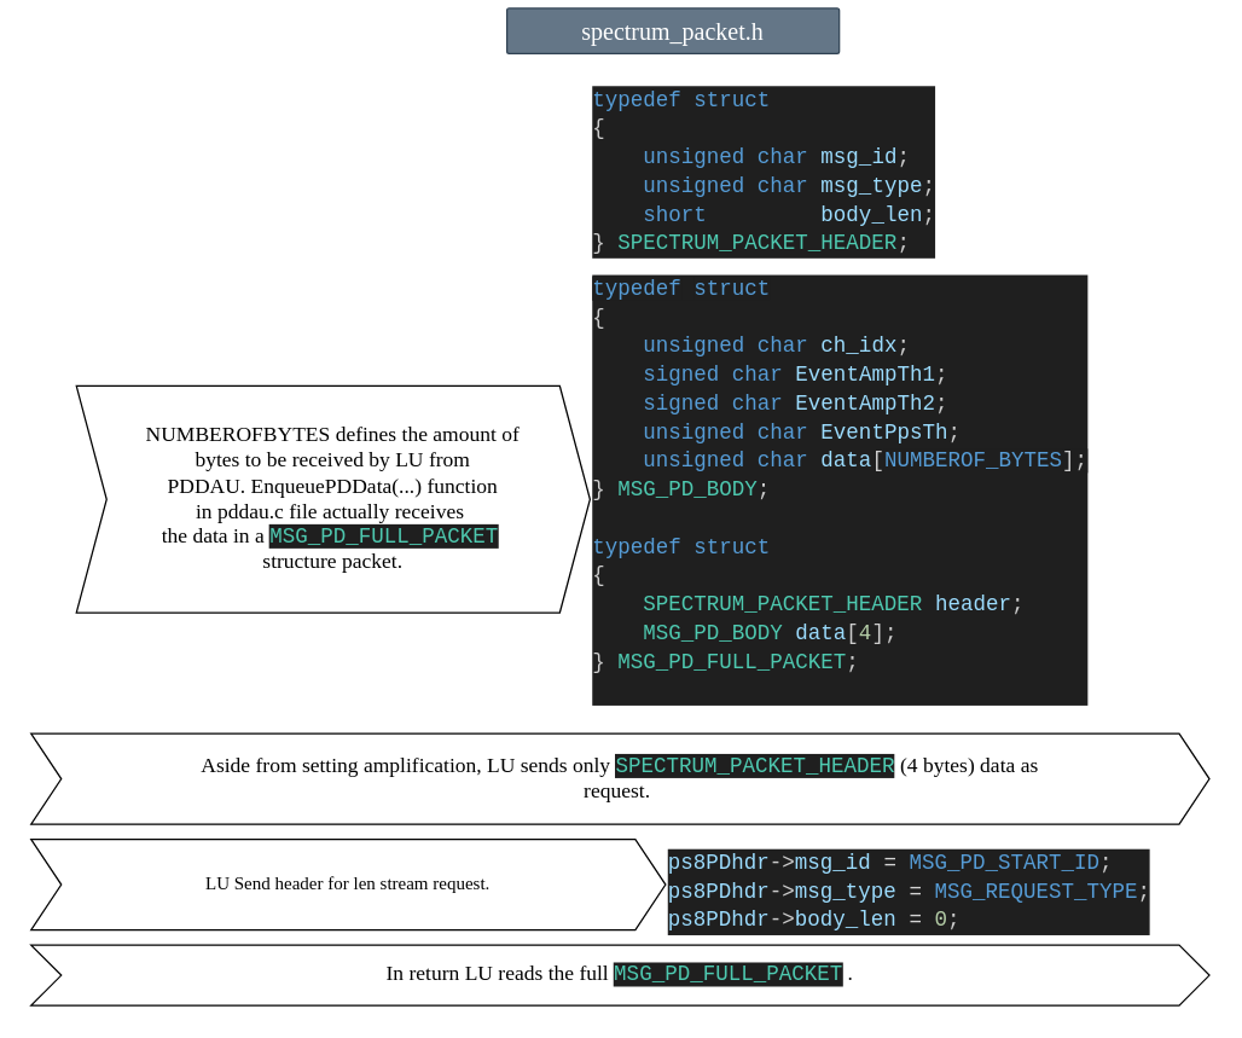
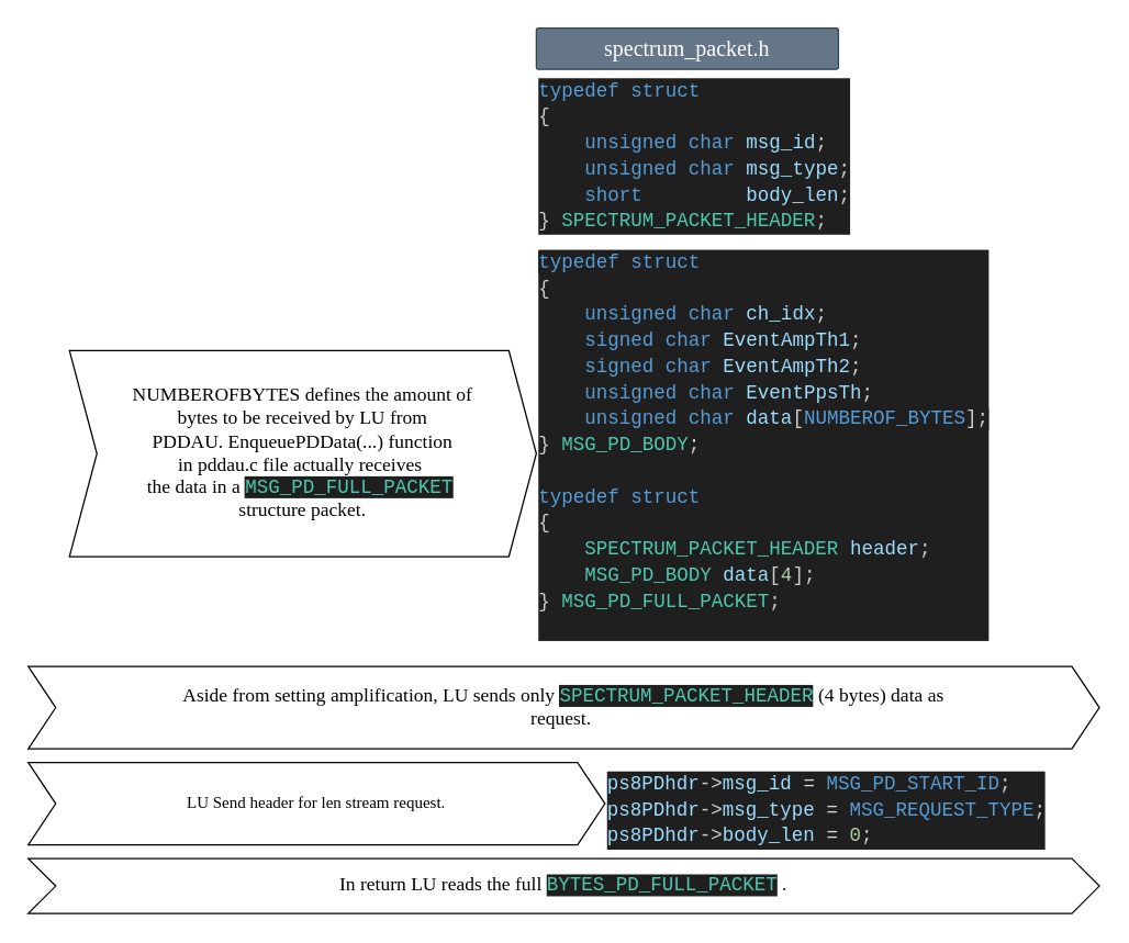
  <mxCell id="0" />
  <mxCell id="1" parent="0" />
- <mxCell id="2" value="&lt;font face=&quot;Comic Sans MS&quot; style=&quot;font-size: 16px;&quot;&gt;spectrum_packet.h&lt;/font&gt;" style="rounded=1;whiteSpace=wrap;html=1;arcSize=5;fillColor=#647687;fontColor=#ffffff;strokeColor=#314354;" vertex="1" parent="1"><mxGeometry x="335" y="5" width="220" height="30" as="geometry" /></mxCell>
+ <mxCell id="2" value="&lt;font face=&quot;Comic Sans MS&quot; style=&quot;font-size: 16px;&quot;&gt;spectrum_packet.h&lt;/font&gt;" style="rounded=1;whiteSpace=wrap;html=1;arcSize=5;fillColor=#647687;fontColor=#ffffff;strokeColor=#314354;" vertex="1" parent="1"><mxGeometry x="390" y="20" width="220" height="30" as="geometry" /></mxCell>
  <mxCell id="3" value="&lt;div style=&quot;color: rgb(204, 204, 204); background-color: rgb(31, 31, 31); font-family: Consolas, &amp;quot;Courier New&amp;quot;, monospace; font-weight: normal; font-size: 14px; line-height: 19px; white-space: pre;&quot;&gt;&lt;div&gt;&lt;span style=&quot;background-color: light-dark(rgb(31, 31, 31), rgb(31, 31, 31)); color: rgb(86, 156, 214);&quot;&gt;typedef&lt;/span&gt;&lt;span style=&quot;background-color: light-dark(rgb(31, 31, 31), rgb(31, 31, 31)); color: rgb(204, 204, 204);&quot;&gt; &lt;/span&gt;&lt;span style=&quot;background-color: light-dark(rgb(31, 31, 31), rgb(31, 31, 31)); color: rgb(86, 156, 214);&quot;&gt;struct&lt;/span&gt;&lt;br&gt;&lt;/div&gt;&lt;div&gt;&lt;span style=&quot;color: rgb(204, 204, 204);&quot;&gt;{&lt;/span&gt;&lt;/div&gt;&lt;div&gt;&lt;span style=&quot;color: rgb(204, 204, 204);&quot;&gt;&amp;nbsp; &amp;nbsp; &lt;/span&gt;&lt;span style=&quot;color: rgb(86, 156, 214);&quot;&gt;unsigned&lt;/span&gt;&lt;span style=&quot;color: rgb(204, 204, 204);&quot;&gt; &lt;/span&gt;&lt;span style=&quot;color: rgb(86, 156, 214);&quot;&gt;char&lt;/span&gt;&lt;span style=&quot;color: rgb(204, 204, 204);&quot;&gt; &lt;/span&gt;&lt;span style=&quot;color: rgb(156, 220, 254);&quot;&gt;ch_idx&lt;/span&gt;&lt;span style=&quot;color: rgb(204, 204, 204);&quot;&gt;;&lt;/span&gt;&lt;/div&gt;&lt;div&gt;&lt;span style=&quot;color: rgb(204, 204, 204);&quot;&gt;&amp;nbsp; &amp;nbsp; &lt;/span&gt;&lt;span style=&quot;color: rgb(86, 156, 214);&quot;&gt;signed&lt;/span&gt;&lt;span style=&quot;color: rgb(204, 204, 204);&quot;&gt; &lt;/span&gt;&lt;span style=&quot;color: rgb(86, 156, 214);&quot;&gt;char&lt;/span&gt;&lt;span style=&quot;color: rgb(204, 204, 204);&quot;&gt; &lt;/span&gt;&lt;span style=&quot;color: rgb(156, 220, 254);&quot;&gt;EventAmpTh1&lt;/span&gt;&lt;span style=&quot;color: rgb(204, 204, 204);&quot;&gt;;&lt;/span&gt;&lt;/div&gt;&lt;div&gt;&lt;span style=&quot;color: rgb(204, 204, 204);&quot;&gt;&amp;nbsp; &amp;nbsp; &lt;/span&gt;&lt;span style=&quot;color: rgb(86, 156, 214);&quot;&gt;signed&lt;/span&gt;&lt;span style=&quot;color: rgb(204, 204, 204);&quot;&gt; &lt;/span&gt;&lt;span style=&quot;color: rgb(86, 156, 214);&quot;&gt;char&lt;/span&gt;&lt;span style=&quot;color: rgb(204, 204, 204);&quot;&gt; &lt;/span&gt;&lt;span style=&quot;color: rgb(156, 220, 254);&quot;&gt;EventAmpTh2&lt;/span&gt;&lt;span style=&quot;color: rgb(204, 204, 204);&quot;&gt;;&lt;/span&gt;&lt;/div&gt;&lt;div&gt;&lt;span style=&quot;color: rgb(204, 204, 204);&quot;&gt;&amp;nbsp; &amp;nbsp; &lt;/span&gt;&lt;span style=&quot;color: rgb(86, 156, 214);&quot;&gt;unsigned&lt;/span&gt;&lt;span style=&quot;color: rgb(204, 204, 204);&quot;&gt; &lt;/span&gt;&lt;span style=&quot;color: rgb(86, 156, 214);&quot;&gt;char&lt;/span&gt;&lt;span style=&quot;color: rgb(204, 204, 204);&quot;&gt; &lt;/span&gt;&lt;span style=&quot;color: rgb(156, 220, 254);&quot;&gt;EventPpsTh&lt;/span&gt;&lt;span style=&quot;color: rgb(204, 204, 204);&quot;&gt;;&lt;/span&gt;&lt;/div&gt;&lt;div&gt;&lt;span style=&quot;color: rgb(204, 204, 204);&quot;&gt;&amp;nbsp; &amp;nbsp; &lt;/span&gt;&lt;span style=&quot;color: rgb(86, 156, 214);&quot;&gt;unsigned&lt;/span&gt;&lt;span style=&quot;color: rgb(204, 204, 204);&quot;&gt; &lt;/span&gt;&lt;span style=&quot;color: rgb(86, 156, 214);&quot;&gt;char&lt;/span&gt;&lt;span style=&quot;color: rgb(204, 204, 204);&quot;&gt; &lt;/span&gt;&lt;span style=&quot;color: rgb(156, 220, 254);&quot;&gt;data&lt;/span&gt;&lt;span style=&quot;color: rgb(204, 204, 204);&quot;&gt;[&lt;/span&gt;&lt;span style=&quot;color: rgb(86, 156, 214); background-color: light-dark(rgb(31, 31, 31), rgb(31, 31, 31));&quot;&gt;NUMBEROF_BYTES&lt;/span&gt;&lt;span style=&quot;color: light-dark(rgb(204, 204, 204), rgb(204, 204, 204)); background-color: light-dark(rgb(31, 31, 31), rgb(31, 31, 31));&quot;&gt;];&lt;/span&gt;&lt;/div&gt;&lt;div&gt;&lt;span style=&quot;color: rgb(204, 204, 204);&quot;&gt;} &lt;/span&gt;&lt;span style=&quot;color: rgb(78, 201, 176);&quot;&gt;MSG_PD_BODY&lt;/span&gt;&lt;span style=&quot;color: rgb(204, 204, 204);&quot;&gt;;&lt;/span&gt;&lt;/div&gt;&lt;div&gt;&lt;br&gt;&lt;/div&gt;&lt;div&gt;&lt;span style=&quot;color: rgb(86, 156, 214);&quot;&gt;typedef&lt;/span&gt;&lt;span style=&quot;color: rgb(204, 204, 204);&quot;&gt; &lt;/span&gt;&lt;span style=&quot;color: rgb(86, 156, 214);&quot;&gt;struct&lt;/span&gt;&lt;/div&gt;&lt;div&gt;&lt;span style=&quot;color: rgb(204, 204, 204);&quot;&gt;{&lt;/span&gt;&lt;/div&gt;&lt;div&gt;&lt;span style=&quot;color: rgb(204, 204, 204);&quot;&gt;&amp;nbsp; &amp;nbsp; &lt;/span&gt;&lt;span style=&quot;color: rgb(78, 201, 176);&quot;&gt;SPECTRUM_PACKET_HEADER&lt;/span&gt;&lt;span style=&quot;color: rgb(204, 204, 204);&quot;&gt; &lt;/span&gt;&lt;span style=&quot;color: rgb(156, 220, 254);&quot;&gt;header&lt;/span&gt;&lt;span style=&quot;color: rgb(204, 204, 204);&quot;&gt;; &amp;nbsp;&lt;/span&gt;&lt;/div&gt;&lt;div&gt;&lt;span style=&quot;color: rgb(204, 204, 204);&quot;&gt;&amp;nbsp; &amp;nbsp; &lt;/span&gt;&lt;span style=&quot;color: rgb(78, 201, 176);&quot;&gt;MSG_PD_BODY&lt;/span&gt;&lt;span style=&quot;color: rgb(204, 204, 204);&quot;&gt; &lt;/span&gt;&lt;span style=&quot;color: rgb(156, 220, 254);&quot;&gt;data&lt;/span&gt;&lt;span style=&quot;color: rgb(204, 204, 204);&quot;&gt;[&lt;/span&gt;&lt;span style=&quot;color: rgb(181, 206, 168);&quot;&gt;4&lt;/span&gt;&lt;span style=&quot;color: rgb(204, 204, 204);&quot;&gt;];&lt;/span&gt;&lt;/div&gt;&lt;div&gt;&lt;span style=&quot;color: rgb(204, 204, 204);&quot;&gt;} &lt;/span&gt;&lt;span style=&quot;color: rgb(78, 201, 176);&quot;&gt;MSG_PD_FULL_PACKET&lt;/span&gt;&lt;span style=&quot;color: rgb(204, 204, 204);&quot;&gt;;&lt;/span&gt;&lt;/div&gt;&lt;div&gt;&lt;br&gt;&lt;/div&gt;&lt;/div&gt;" style="text;whiteSpace=wrap;html=1;" vertex="1" parent="1"><mxGeometry x="390" y="175" width="330" height="300" as="geometry" /></mxCell>
  <mxCell id="4" value="&lt;font face=&quot;Lucida Console&quot;&gt;&lt;span style=&quot;font-size: 14px;&quot;&gt;NUMBEROFBYTES defines the amount of&lt;/span&gt;&lt;/font&gt;&lt;div&gt;&lt;font face=&quot;Lucida Console&quot;&gt;&lt;span style=&quot;font-size: 14px;&quot;&gt;bytes to be received by LU from&lt;/span&gt;&lt;/font&gt;&lt;/div&gt;&lt;div&gt;&lt;font face=&quot;Lucida Console&quot;&gt;&lt;span style=&quot;font-size: 14px;&quot;&gt;PDDAU. EnqueuePDData(...) function&lt;/span&gt;&lt;/font&gt;&lt;/div&gt;&lt;div&gt;&lt;font face=&quot;Lucida Console&quot;&gt;&lt;span style=&quot;font-size: 14px;&quot;&gt;in pddau.c file actually receives&amp;nbsp;&lt;/span&gt;&lt;/font&gt;&lt;/div&gt;&lt;div&gt;&lt;font face=&quot;Lucida Console&quot;&gt;&lt;span style=&quot;font-size: 14px;&quot;&gt;the data in a&amp;nbsp;&lt;/span&gt;&lt;/font&gt;&lt;span style=&quot;color: rgb(78, 201, 176); background-color: rgb(31, 31, 31); font-family: Consolas, &amp;quot;Courier New&amp;quot;, monospace; font-size: 14px; white-space: pre;&quot;&gt;MSG_PD_FULL_PACKET&lt;/span&gt;&lt;span style=&quot;font-size: 14px; font-family: &amp;quot;Lucida Console&amp;quot;; background-color: transparent; color: light-dark(rgb(0, 0, 0), rgb(255, 255, 255));&quot;&gt;&amp;nbsp;&lt;/span&gt;&lt;/div&gt;&lt;div&gt;&lt;span style=&quot;font-size: 14px; font-family: &amp;quot;Lucida Console&amp;quot;; background-color: transparent; color: light-dark(rgb(0, 0, 0), rgb(255, 255, 255));&quot;&gt;structure packet.&lt;/span&gt;&lt;/div&gt;" style="shape=step;perimeter=stepPerimeter;whiteSpace=wrap;html=1;fixedSize=1;" vertex="1" parent="1"><mxGeometry x="50" y="255" width="340" height="150" as="geometry" /></mxCell>
  <mxCell id="5" value="&lt;div style=&quot;color: #cccccc;background-color: #1f1f1f;font-family: Consolas, 'Courier New', monospace;font-weight: normal;font-size: 14px;line-height: 19px;white-space: pre;&quot;&gt;&lt;div&gt;&lt;span style=&quot;color: #569cd6;&quot;&gt;typedef&lt;/span&gt;&lt;span style=&quot;color: #cccccc;&quot;&gt; &lt;/span&gt;&lt;span style=&quot;color: #569cd6;&quot;&gt;struct&lt;/span&gt;&lt;/div&gt;&lt;div&gt;&lt;span style=&quot;color: #cccccc;&quot;&gt;{&lt;/span&gt;&lt;/div&gt;&lt;div&gt;&lt;span style=&quot;color: #cccccc;&quot;&gt;&amp;nbsp; &amp;nbsp; &lt;/span&gt;&lt;span style=&quot;color: #569cd6;&quot;&gt;unsigned&lt;/span&gt;&lt;span style=&quot;color: #cccccc;&quot;&gt; &lt;/span&gt;&lt;span style=&quot;color: #569cd6;&quot;&gt;char&lt;/span&gt;&lt;span style=&quot;color: #cccccc;&quot;&gt; &lt;/span&gt;&lt;span style=&quot;color: #9cdcfe;&quot;&gt;msg_id&lt;/span&gt;&lt;span style=&quot;color: #cccccc;&quot;&gt;;&lt;/span&gt;&lt;/div&gt;&lt;div&gt;&lt;span style=&quot;color: #cccccc;&quot;&gt;&amp;nbsp; &amp;nbsp; &lt;/span&gt;&lt;span style=&quot;color: #569cd6;&quot;&gt;unsigned&lt;/span&gt;&lt;span style=&quot;color: #cccccc;&quot;&gt; &lt;/span&gt;&lt;span style=&quot;color: #569cd6;&quot;&gt;char&lt;/span&gt;&lt;span style=&quot;color: #cccccc;&quot;&gt; &lt;/span&gt;&lt;span style=&quot;color: #9cdcfe;&quot;&gt;msg_type&lt;/span&gt;&lt;span style=&quot;color: #cccccc;&quot;&gt;;&lt;/span&gt;&lt;/div&gt;&lt;div&gt;&lt;span style=&quot;color: #cccccc;&quot;&gt;&amp;nbsp; &amp;nbsp; &lt;/span&gt;&lt;span style=&quot;color: #569cd6;&quot;&gt;short&lt;/span&gt;&lt;span style=&quot;color: #cccccc;&quot;&gt; &amp;nbsp; &amp;nbsp; &amp;nbsp; &amp;nbsp; &lt;/span&gt;&lt;span style=&quot;color: #9cdcfe;&quot;&gt;body_len&lt;/span&gt;&lt;span style=&quot;color: #cccccc;&quot;&gt;;&lt;/span&gt;&lt;/div&gt;&lt;div&gt;&lt;span style=&quot;color: #cccccc;&quot;&gt;} &lt;/span&gt;&lt;span style=&quot;color: #4ec9b0;&quot;&gt;SPECTRUM_PACKET_HEADER&lt;/span&gt;&lt;span style=&quot;color: #cccccc;&quot;&gt;;&lt;/span&gt;&lt;/div&gt;&lt;/div&gt;" style="text;whiteSpace=wrap;html=1;" vertex="1" parent="1"><mxGeometry x="390" y="50" width="240" height="140" as="geometry" /></mxCell>
  <mxCell id="6" value="&lt;font face=&quot;Lucida Console&quot;&gt;&lt;span style=&quot;font-size: 14px;&quot;&gt;Aside from setting amplification, LU sends only&amp;nbsp;&lt;/span&gt;&lt;/font&gt;&lt;span style=&quot;color: rgb(78, 201, 176); background-color: rgb(31, 31, 31); font-family: Consolas, &amp;quot;Courier New&amp;quot;, monospace; font-size: 14px; white-space: pre;&quot;&gt;SPECTRUM_PACKET_HEADER&lt;/span&gt;&lt;span style=&quot;font-size: 14px; font-family: &amp;quot;Lucida Console&amp;quot;; background-color: transparent; color: light-dark(rgb(0, 0, 0), rgb(255, 255, 255));&quot;&gt;&amp;nbsp;(4 bytes) data as&lt;/span&gt;&lt;br&gt;&lt;div&gt;&lt;span style=&quot;font-size: 14px; font-family: &amp;quot;Lucida Console&amp;quot;; background-color: transparent; color: light-dark(rgb(0, 0, 0), rgb(255, 255, 255));&quot;&gt;request.&amp;nbsp;&lt;/span&gt;&lt;/div&gt;" style="shape=step;perimeter=stepPerimeter;whiteSpace=wrap;html=1;fixedSize=1;" vertex="1" parent="1"><mxGeometry x="20" y="485" width="780" height="60" as="geometry" /></mxCell>
  <mxCell id="7" value="&lt;div style=&quot;color: rgb(204, 204, 204); background-color: rgb(31, 31, 31); font-family: Consolas, &amp;quot;Courier New&amp;quot;, monospace; font-weight: normal; font-size: 14px; line-height: 19px; white-space: pre;&quot;&gt;&lt;div&gt;&lt;span style=&quot;color: rgb(156, 220, 254);&quot;&gt;ps8PDhdr&lt;/span&gt;&lt;span style=&quot;color: rgb(204, 204, 204);&quot;&gt;-&amp;gt;&lt;/span&gt;&lt;span style=&quot;color: rgb(156, 220, 254);&quot;&gt;msg_id&lt;/span&gt;&lt;span style=&quot;color: rgb(204, 204, 204);&quot;&gt; &lt;/span&gt;&lt;span style=&quot;color: rgb(212, 212, 212);&quot;&gt;=&lt;/span&gt;&lt;span style=&quot;color: rgb(204, 204, 204);&quot;&gt; &lt;/span&gt;&lt;span style=&quot;color: rgb(86, 156, 214);&quot;&gt;MSG_PD_START_ID&lt;/span&gt;&lt;span style=&quot;color: rgb(204, 204, 204);&quot;&gt;;&lt;/span&gt;&lt;/div&gt;&lt;div&gt;&lt;span style=&quot;color: rgb(156, 220, 254);&quot;&gt;ps8PDhdr&lt;/span&gt;&lt;span style=&quot;color: rgb(204, 204, 204);&quot;&gt;-&amp;gt;&lt;/span&gt;&lt;span style=&quot;color: rgb(156, 220, 254);&quot;&gt;msg_type&lt;/span&gt;&lt;span style=&quot;color: rgb(204, 204, 204);&quot;&gt; &lt;/span&gt;&lt;span style=&quot;color: rgb(212, 212, 212);&quot;&gt;=&lt;/span&gt;&lt;span style=&quot;color: rgb(204, 204, 204);&quot;&gt; &lt;/span&gt;&lt;span style=&quot;color: rgb(86, 156, 214);&quot;&gt;MSG_REQUEST_TYPE&lt;/span&gt;&lt;span style=&quot;color: rgb(204, 204, 204);&quot;&gt;;&lt;/span&gt;&lt;/div&gt;&lt;div&gt;&lt;span style=&quot;color: rgb(156, 220, 254);&quot;&gt;ps8PDhdr&lt;/span&gt;&lt;span style=&quot;color: rgb(204, 204, 204);&quot;&gt;-&amp;gt;&lt;/span&gt;&lt;span style=&quot;color: rgb(156, 220, 254);&quot;&gt;body_len&lt;/span&gt;&lt;span style=&quot;color: rgb(204, 204, 204);&quot;&gt; &lt;/span&gt;&lt;span style=&quot;color: rgb(212, 212, 212);&quot;&gt;=&lt;/span&gt;&lt;span style=&quot;color: rgb(204, 204, 204);&quot;&gt; &lt;/span&gt;&lt;span style=&quot;color: rgb(181, 206, 168);&quot;&gt;0&lt;/span&gt;&lt;span style=&quot;color: rgb(204, 204, 204);&quot;&gt;;&lt;/span&gt;&lt;/div&gt;&lt;/div&gt;" style="text;whiteSpace=wrap;html=1;" vertex="1" parent="1"><mxGeometry x="440" y="555" width="300" height="80" as="geometry" /></mxCell>
  <mxCell id="8" value="&lt;font face=&quot;Lucida Console&quot;&gt;LU Send header for len stream request.&lt;/font&gt;" style="shape=step;perimeter=stepPerimeter;whiteSpace=wrap;html=1;fixedSize=1;" vertex="1" parent="1"><mxGeometry x="20" y="555" width="420" height="60" as="geometry" /></mxCell>
- <mxCell id="9" value="&lt;font face=&quot;Lucida Console&quot;&gt;&lt;span style=&quot;font-size: 14px;&quot;&gt;In return LU reads the full&amp;nbsp;&lt;/span&gt;&lt;/font&gt;&lt;span style=&quot;color: rgb(78, 201, 176); background-color: rgb(31, 31, 31); font-family: Consolas, &amp;quot;Courier New&amp;quot;, monospace; font-size: 14px; white-space: pre;&quot;&gt;MSG_PD_FULL_PACKET&lt;/span&gt;&lt;span style=&quot;font-size: 14px; font-family: &amp;quot;Lucida Console&amp;quot;; background-color: transparent; color: light-dark(rgb(0, 0, 0), rgb(255, 255, 255));&quot;&gt;&amp;nbsp;.&lt;/span&gt;" style="shape=step;perimeter=stepPerimeter;whiteSpace=wrap;html=1;fixedSize=1;" vertex="1" parent="1"><mxGeometry x="20" y="625" width="780" height="40" as="geometry" /></mxCell>
+ <mxCell id="9" value="&lt;font face=&quot;Lucida Console&quot;&gt;&lt;span style=&quot;font-size: 14px;&quot;&gt;In return LU reads the full&amp;nbsp;&lt;/span&gt;&lt;/font&gt;&lt;span style=&quot;color: rgb(78, 201, 176); background-color: rgb(31, 31, 31); font-family: Consolas, &amp;quot;Courier New&amp;quot;, monospace; font-size: 14px; white-space: pre;&quot;&gt;BYTES_PD_FULL_PACKET&lt;/span&gt;&lt;span style=&quot;font-size: 14px; font-family: &amp;quot;Lucida Console&amp;quot;; background-color: transparent; color: light-dark(rgb(0, 0, 0), rgb(255, 255, 255));&quot;&gt;&amp;nbsp;.&lt;/span&gt;" style="shape=step;perimeter=stepPerimeter;whiteSpace=wrap;html=1;fixedSize=1;" vertex="1" parent="1"><mxGeometry x="20" y="625" width="780" height="40" as="geometry" /></mxCell>
